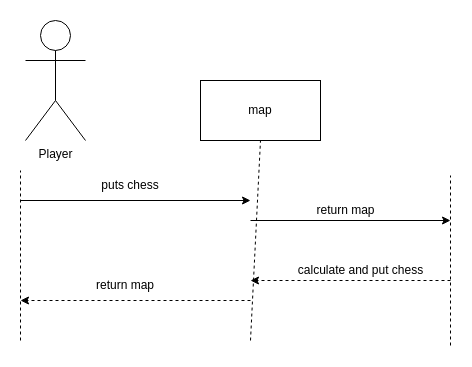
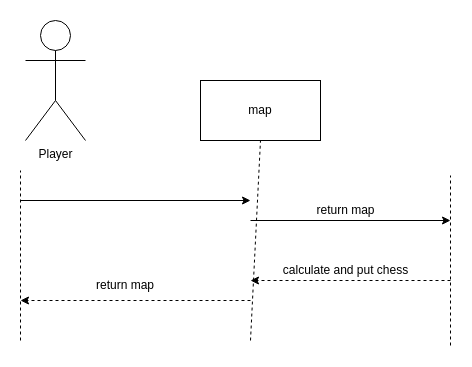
  <mxCell id="0" />
  <mxCell id="1" parent="0" />
  <mxCell id="2" value="Player" style="shape=umlActor;verticalLabelPosition=bottom;verticalAlign=top;html=1;outlineConnect=0;" vertex="1" parent="1"><mxGeometry x="25" y="20" width="60" height="120" as="geometry" /></mxCell>
  <mxCell id="3" value="" style="endArrow=none;dashed=1;html=1;rounded=0;" edge="1" parent="1"><mxGeometry width="50" height="50" relative="1" as="geometry"><mxPoint x="20" y="340" as="sourcePoint" /><mxPoint x="20" y="170" as="targetPoint" /></mxGeometry></mxCell>
  <mxCell id="4" value="map" style="rounded=0;whiteSpace=wrap;html=1;" vertex="1" parent="1"><mxGeometry x="200" y="80" width="120" height="60" as="geometry" /></mxCell>
  <mxCell id="5" value="" style="endArrow=none;dashed=1;html=1;rounded=0;entryX=0.5;entryY=1;entryDx=0;entryDy=0;" edge="1" parent="1" target="4"><mxGeometry width="50" height="50" relative="1" as="geometry"><mxPoint x="250" y="340" as="sourcePoint" /><mxPoint x="249.5" y="150" as="targetPoint" /></mxGeometry></mxCell>
  <mxCell id="6" value="" style="endArrow=classic;html=1;rounded=0;" edge="1" parent="1"><mxGeometry width="50" height="50" relative="1" as="geometry"><mxPoint x="20" y="200" as="sourcePoint" /><mxPoint x="250" y="200" as="targetPoint" /></mxGeometry></mxCell>
- <mxCell id="7" value="puts chess" style="text;html=1;strokeColor=none;fillColor=none;align=center;verticalAlign=middle;whiteSpace=wrap;rounded=0;" vertex="1" parent="1"><mxGeometry x="80" y="170" width="100" height="30" as="geometry" /></mxCell>
  <mxCell id="8" value="" style="endArrow=classic;html=1;rounded=0;dashed=1;" edge="1" parent="1"><mxGeometry width="50" height="50" relative="1" as="geometry"><mxPoint x="250" y="300" as="sourcePoint" /><mxPoint x="20" y="300" as="targetPoint" /></mxGeometry></mxCell>
  <mxCell id="9" value="return map" style="text;html=1;strokeColor=none;fillColor=none;align=center;verticalAlign=middle;whiteSpace=wrap;rounded=0;" vertex="1" parent="1"><mxGeometry x="50" y="270" width="150" height="30" as="geometry" /></mxCell>
  <mxCell id="10" value="" style="endArrow=none;dashed=1;html=1;rounded=0;" edge="1" parent="1"><mxGeometry width="50" height="50" relative="1" as="geometry"><mxPoint x="450" y="345" as="sourcePoint" /><mxPoint x="450" y="175" as="targetPoint" /></mxGeometry></mxCell>
  <mxCell id="11" value="" style="endArrow=classic;html=1;rounded=0;" edge="1" parent="1"><mxGeometry width="50" height="50" relative="1" as="geometry"><mxPoint x="250" y="220" as="sourcePoint" /><mxPoint x="450" y="220" as="targetPoint" /></mxGeometry></mxCell>
  <mxCell id="12" value="return map" style="text;html=1;align=center;verticalAlign=middle;resizable=0;points=[];autosize=1;strokeColor=none;fillColor=none;" vertex="1" parent="1"><mxGeometry x="310" y="200" width="70" height="20" as="geometry" /></mxCell>
  <mxCell id="13" value="" style="endArrow=classic;html=1;rounded=0;dashed=1;" edge="1" parent="1"><mxGeometry width="50" height="50" relative="1" as="geometry"><mxPoint x="450" y="280" as="sourcePoint" /><mxPoint x="250" y="280" as="targetPoint" /></mxGeometry></mxCell>
- <mxCell id="14" value="calculate and put chess" style="text;html=1;align=center;verticalAlign=middle;resizable=0;points=[];autosize=1;strokeColor=none;fillColor=none;" vertex="1" parent="1"><mxGeometry x="290" y="260" width="140" height="20" as="geometry" /></mxCell>
+ <mxCell id="14" value="calculate and put chess" style="text;html=1;align=center;verticalAlign=middle;resizable=0;points=[];autosize=1;strokeColor=none;fillColor=none;" vertex="1" parent="1"><mxGeometry x="275" y="260" width="140" height="20" as="geometry" /></mxCell>
